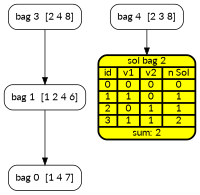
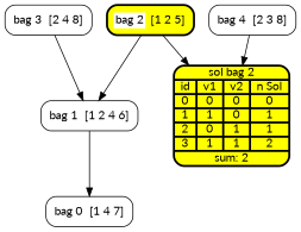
  strict digraph {
    fontname=Lato
    node [fillcolor=white fontname=Lato margin="0.11,0.01" shape=box style="rounded,filled"]
    edge [fontname=Lato]
    n1 [height=0.5 label=<<TABLE BORDER="0" CELLBORDER="0" CELLSPACING="0">               <TR><TD BGCOLOR="white">bag 0</TD><TD PORT="anchor"></TD><TD>[1 4 7]</TD></TR></TABLE>> penwidth=1.0 width=1.3333]
    n2 [height=0.5 label=<<TABLE BORDER="0" CELLBORDER="0" CELLSPACING="0">               <TR><TD BGCOLOR="white">bag 1</TD><TD PORT="anchor"></TD><TD>[1 2 4 6]</TD></TR></TABLE>> penwidth=1.0 width=1.4861]
+   n3 [fillcolor=yellow height=0.5 label=<<TABLE BORDER="0" CELLBORDER="0" CELLSPACING="0">               <TR><TD BGCOLOR="white">bag 2</TD><TD PORT="anchor"></TD><TD>[1 2 5]</TD></TR></TABLE>> penwidth=2.5 width=1.3333]
    n4 [fillcolor=yellow height=1.6667 label="{sol bag 2|{{id|0|1|2|3}|{v1|0|1|0|1}|{v2|0|0|1|1}|{n Sol|0|1|1|2}}|sum: 2}" penwidth=2.5 shape=record width=1.8472]
    n5 [height=0.5 label=<<TABLE BORDER="0" CELLBORDER="0" CELLSPACING="0">               <TR><TD BGCOLOR="white">bag 3</TD><TD PORT="anchor"></TD><TD>[2 4 8]</TD></TR></TABLE>> width=1.3333]
    n6 [height=0.5 label=<<TABLE BORDER="0" CELLBORDER="0" CELLSPACING="0">               <TR><TD BGCOLOR="white">bag 4</TD><TD PORT="anchor"></TD><TD>[2 3 8]</TD></TR></TABLE>> width=1.3333]
    n2 -> n1
+   n3 -> n2
+   n3 -> n4
    n5 -> n2
    n6 -> n4
  }
